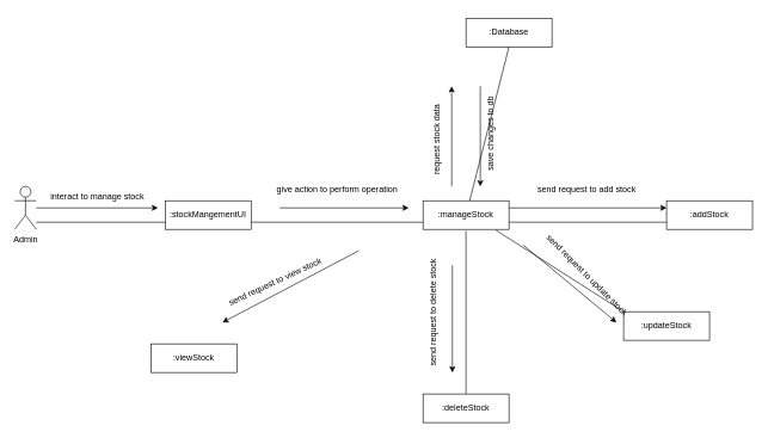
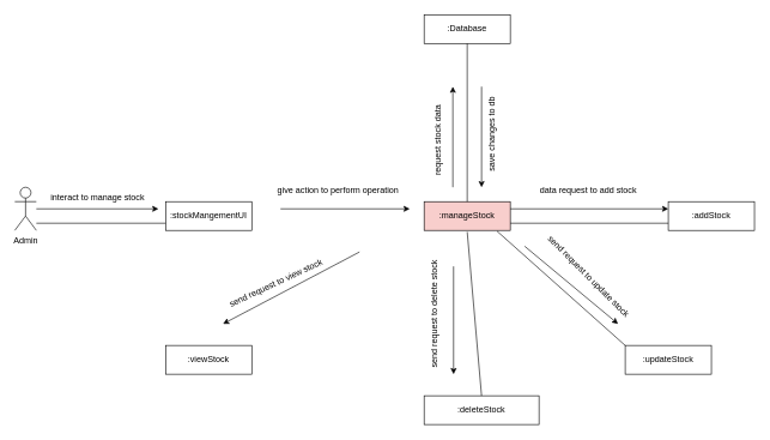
  <mxCell id="0" />
  <mxCell id="1" parent="0" />
  <mxCell id="2" value="Admin" style="shape=umlActor;verticalLabelPosition=bottom;verticalAlign=top;html=1;outlineConnect=0;" vertex="1" parent="1"><mxGeometry x="20" y="260" width="30" height="60" as="geometry" /></mxCell>
  <mxCell id="3" value=":stockMangementUI" style="rounded=0;whiteSpace=wrap;html=1;" vertex="1" parent="1"><mxGeometry x="230" y="280" width="120" height="40" as="geometry" /></mxCell>
- <mxCell id="4" value=":manageStock" style="rounded=0;whiteSpace=wrap;html=1;" vertex="1" parent="1"><mxGeometry x="590" y="280" width="120" height="40" as="geometry" /></mxCell>
- <mxCell id="5" value=":deleteStock" style="rounded=0;whiteSpace=wrap;html=1;" vertex="1" parent="1"><mxGeometry x="590" y="550" width="120" height="40" as="geometry" /></mxCell>
+ <mxCell id="4" value=":manageStock" style="rounded=0;whiteSpace=wrap;html=1;fillColor=#f8cecc;" vertex="1" parent="1"><mxGeometry x="590" y="280" width="120" height="40" as="geometry" /></mxCell>
+ <mxCell id="5" value=":deleteStock" style="rounded=0;whiteSpace=wrap;html=1;" vertex="1" parent="1"><mxGeometry x="590" y="550" width="160" height="40" as="geometry" /></mxCell>
  <mxCell id="6" value=":addStock" style="rounded=0;whiteSpace=wrap;html=1;" vertex="1" parent="1"><mxGeometry x="930" y="280" width="120" height="40" as="geometry" /></mxCell>
- <mxCell id="7" value=":Database" style="rounded=0;whiteSpace=wrap;html=1;" vertex="1" parent="1"><mxGeometry x="650" y="25" width="120" height="40" as="geometry" /></mxCell>
- <mxCell id="8" value=":viewStock" style="rounded=0;whiteSpace=wrap;html=1;" vertex="1" parent="1"><mxGeometry x="210" y="480" width="120" height="40" as="geometry" /></mxCell>
- <mxCell id="9" value=":updateStock" style="rounded=0;whiteSpace=wrap;html=1;" vertex="1" parent="1"><mxGeometry x="870" y="435" width="120" height="40" as="geometry" /></mxCell>
+ <mxCell id="7" value=":Database" style="rounded=0;whiteSpace=wrap;html=1;" vertex="1" parent="1"><mxGeometry x="590" y="20" width="120" height="40" as="geometry" /></mxCell>
+ <mxCell id="8" value=":viewStock" style="rounded=0;whiteSpace=wrap;html=1;" vertex="1" parent="1"><mxGeometry x="230" y="480" width="120" height="40" as="geometry" /></mxCell>
+ <mxCell id="9" value=":updateStock" style="rounded=0;whiteSpace=wrap;html=1;" vertex="1" parent="1"><mxGeometry x="870" y="480" width="120" height="40" as="geometry" /></mxCell>
  <mxCell id="10" value="" style="endArrow=classic;html=1;rounded=0;" edge="1" parent="1" source="2"><mxGeometry width="50" height="50" relative="1" as="geometry"><mxPoint x="590" y="380" as="sourcePoint" /><mxPoint x="220" y="290" as="targetPoint" /></mxGeometry></mxCell>
  <mxCell id="11" value="interact to manage stock" style="text;html=1;align=center;verticalAlign=middle;resizable=0;points=[];autosize=1;strokeColor=none;fillColor=none;" vertex="1" parent="1"><mxGeometry x="60" y="260" width="150" height="30" as="geometry" /></mxCell>
  <mxCell id="12" value="" style="endArrow=classic;html=1;rounded=0;" edge="1" parent="1"><mxGeometry width="50" height="50" relative="1" as="geometry"><mxPoint x="390" y="290" as="sourcePoint" /><mxPoint x="570" y="290" as="targetPoint" /></mxGeometry></mxCell>
  <mxCell id="13" value="give action to perform operation" style="text;html=1;align=center;verticalAlign=middle;resizable=0;points=[];autosize=1;strokeColor=none;fillColor=none;" vertex="1" parent="1"><mxGeometry x="375" y="250" width="190" height="30" as="geometry" /></mxCell>
  <mxCell id="14" value="" style="endArrow=classic;html=1;rounded=0;exitX=1;exitY=0.25;exitDx=0;exitDy=0;entryX=0;entryY=0.25;entryDx=0;entryDy=0;" edge="1" parent="1" source="4" target="6"><mxGeometry width="50" height="50" relative="1" as="geometry"><mxPoint x="590" y="380" as="sourcePoint" /><mxPoint x="640" y="330" as="targetPoint" /></mxGeometry></mxCell>
- <mxCell id="15" value="send request to add stock&amp;nbsp;" style="text;html=1;align=center;verticalAlign=middle;resizable=0;points=[];autosize=1;strokeColor=none;fillColor=none;" vertex="1" parent="1"><mxGeometry x="740" y="250" width="160" height="30" as="geometry" /></mxCell>
+ <mxCell id="15" value="data request to add stock&amp;nbsp;" style="text;html=1;align=center;verticalAlign=middle;resizable=0;points=[];autosize=1;strokeColor=none;fillColor=none;" vertex="1" parent="1"><mxGeometry x="740" y="250" width="160" height="30" as="geometry" /></mxCell>
  <mxCell id="16" value="" style="endArrow=classic;html=1;rounded=0;" edge="1" parent="1"><mxGeometry width="50" height="50" relative="1" as="geometry"><mxPoint x="730" y="342" as="sourcePoint" /><mxPoint x="860" y="450" as="targetPoint" /><Array as="points" /></mxGeometry></mxCell>
  <mxCell id="17" value="send request to update stock&amp;nbsp;" style="text;html=1;align=center;verticalAlign=middle;resizable=0;points=[];autosize=1;strokeColor=none;fillColor=none;rotation=45;" vertex="1" parent="1"><mxGeometry x="730" y="370" width="180" height="30" as="geometry" /></mxCell>
  <mxCell id="18" value="" style="endArrow=classic;html=1;rounded=0;" edge="1" parent="1"><mxGeometry width="50" height="50" relative="1" as="geometry"><mxPoint x="631" y="370" as="sourcePoint" /><mxPoint x="631" y="520" as="targetPoint" /></mxGeometry></mxCell>
  <mxCell id="19" value="send request to delete stock&amp;nbsp;" style="text;html=1;align=center;verticalAlign=middle;resizable=0;points=[];autosize=1;strokeColor=none;fillColor=none;rotation=-90;" vertex="1" parent="1"><mxGeometry x="515" y="420" width="180" height="30" as="geometry" /></mxCell>
  <mxCell id="20" value="" style="endArrow=classic;html=1;rounded=0;" edge="1" parent="1"><mxGeometry width="50" height="50" relative="1" as="geometry"><mxPoint x="500" y="350" as="sourcePoint" /><mxPoint x="310" y="450" as="targetPoint" /></mxGeometry></mxCell>
  <mxCell id="21" value="send request to view stock&amp;nbsp;" style="text;html=1;align=center;verticalAlign=middle;resizable=0;points=[];autosize=1;strokeColor=none;fillColor=none;rotation=-25;" vertex="1" parent="1"><mxGeometry x="300" y="378" width="170" height="30" as="geometry" /></mxCell>
  <mxCell id="22" value="" style="endArrow=none;html=1;rounded=0;entryX=0;entryY=0.75;entryDx=0;entryDy=0;" edge="1" parent="1" target="3"><mxGeometry width="50" height="50" relative="1" as="geometry"><mxPoint x="50" y="310" as="sourcePoint" /><mxPoint x="640" y="330" as="targetPoint" /></mxGeometry></mxCell>
- <mxCell id="23" value="" style="endArrow=none;html=1;rounded=0;exitX=1;exitY=0.75;exitDx=0;exitDy=0;entryX=0;entryY=0.75;entryDx=0;entryDy=0;" edge="1" parent="1" source="3" target="4"><mxGeometry width="50" height="50" relative="1" as="geometry"><mxPoint x="590" y="380" as="sourcePoint" /><mxPoint x="640" y="330" as="targetPoint" /></mxGeometry></mxCell>
  <mxCell id="24" value="" style="endArrow=none;html=1;rounded=0;exitX=0;exitY=0.75;exitDx=0;exitDy=0;entryX=1;entryY=0.75;entryDx=0;entryDy=0;" edge="1" parent="1" source="6" target="4"><mxGeometry width="50" height="50" relative="1" as="geometry"><mxPoint x="590" y="380" as="sourcePoint" /><mxPoint x="640" y="330" as="targetPoint" /></mxGeometry></mxCell>
  <mxCell id="25" value="" style="endArrow=none;html=1;rounded=0;entryX=0.5;entryY=0;entryDx=0;entryDy=0;" edge="1" parent="1" target="5"><mxGeometry width="50" height="50" relative="1" as="geometry"><mxPoint x="650" y="322" as="sourcePoint" /><mxPoint x="730" y="410" as="targetPoint" /></mxGeometry></mxCell>
  <mxCell id="26" value="" style="endArrow=none;html=1;rounded=0;exitX=0.846;exitY=1.025;exitDx=0;exitDy=0;exitPerimeter=0;entryX=0;entryY=0;entryDx=0;entryDy=0;" edge="1" parent="1" source="4" target="9"><mxGeometry width="50" height="50" relative="1" as="geometry"><mxPoint x="590" y="380" as="sourcePoint" /><mxPoint x="640" y="330" as="targetPoint" /></mxGeometry></mxCell>
  <mxCell id="27" value="" style="endArrow=none;html=1;rounded=0;entryX=0.5;entryY=1;entryDx=0;entryDy=0;" edge="1" parent="1" source="4" target="7"><mxGeometry width="50" height="50" relative="1" as="geometry"><mxPoint x="590" y="380" as="sourcePoint" /><mxPoint x="640" y="330" as="targetPoint" /></mxGeometry></mxCell>
  <mxCell id="28" value="" style="endArrow=classic;html=1;rounded=0;" edge="1" parent="1"><mxGeometry width="50" height="50" relative="1" as="geometry"><mxPoint x="630" y="260" as="sourcePoint" /><mxPoint x="630" y="120" as="targetPoint" /></mxGeometry></mxCell>
  <mxCell id="29" value="request stock data" style="text;html=1;align=center;verticalAlign=middle;resizable=0;points=[];autosize=1;strokeColor=none;fillColor=none;rotation=-90;" vertex="1" parent="1"><mxGeometry x="550" y="180" width="120" height="30" as="geometry" /></mxCell>
  <mxCell id="30" value="" style="endArrow=classic;html=1;rounded=0;" edge="1" parent="1"><mxGeometry width="50" height="50" relative="1" as="geometry"><mxPoint x="670" y="120" as="sourcePoint" /><mxPoint x="670" y="260" as="targetPoint" /></mxGeometry></mxCell>
  <mxCell id="31" value="save changes to db&amp;nbsp;" style="text;html=1;align=center;verticalAlign=middle;resizable=0;points=[];autosize=1;strokeColor=none;fillColor=none;rotation=-90;" vertex="1" parent="1"><mxGeometry x="620" y="170" width="130" height="30" as="geometry" /></mxCell>
